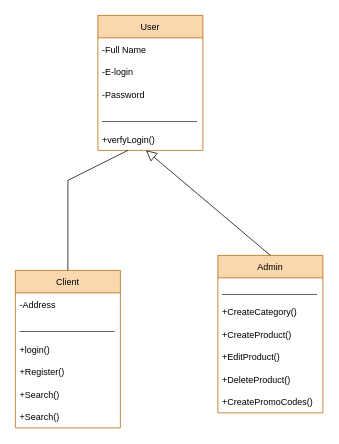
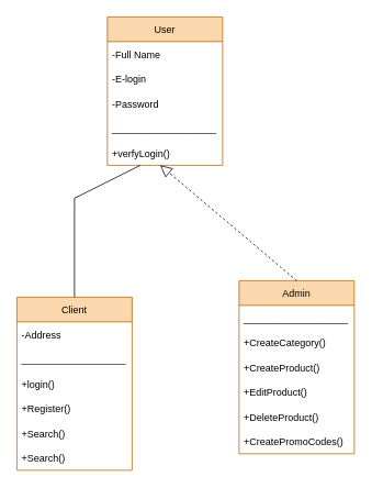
  <mxCell id="0" />
  <mxCell id="1" parent="0" />
  <mxCell id="2" value="User" style="swimlane;fontStyle=0;childLayout=stackLayout;horizontal=1;startSize=30;horizontalStack=0;resizeParent=1;resizeParentMax=0;resizeLast=0;collapsible=1;marginBottom=0;fillColor=#fad7ac;strokeColor=#b46504;" vertex="1" parent="1"><mxGeometry x="130" y="20" width="140" height="180" as="geometry" /></mxCell>
  <mxCell id="3" value="-Full Name" style="text;strokeColor=none;fillColor=none;align=left;verticalAlign=middle;spacingLeft=4;spacingRight=4;overflow=hidden;points=[[0,0.5],[1,0.5]];portConstraint=eastwest;rotatable=0;" vertex="1" parent="2"><mxGeometry y="30" width="140" height="30" as="geometry" /></mxCell>
  <mxCell id="4" value="-E-login" style="text;strokeColor=none;fillColor=none;align=left;verticalAlign=middle;spacingLeft=4;spacingRight=4;overflow=hidden;points=[[0,0.5],[1,0.5]];portConstraint=eastwest;rotatable=0;" vertex="1" parent="2"><mxGeometry y="60" width="140" height="30" as="geometry" /></mxCell>
  <mxCell id="5" value="-Password" style="text;strokeColor=none;fillColor=none;align=left;verticalAlign=middle;spacingLeft=4;spacingRight=4;overflow=hidden;points=[[0,0.5],[1,0.5]];portConstraint=eastwest;rotatable=0;" vertex="1" parent="2"><mxGeometry y="90" width="140" height="30" as="geometry" /></mxCell>
  <mxCell id="6" value="___________________" style="text;strokeColor=none;fillColor=none;align=left;verticalAlign=middle;spacingLeft=4;spacingRight=4;overflow=hidden;points=[[0,0.5],[1,0.5]];portConstraint=eastwest;rotatable=0;" vertex="1" parent="2"><mxGeometry y="120" width="140" height="30" as="geometry" /></mxCell>
  <mxCell id="7" value="+verfyLogin()" style="text;strokeColor=none;fillColor=none;align=left;verticalAlign=middle;spacingLeft=4;spacingRight=4;overflow=hidden;points=[[0,0.5],[1,0.5]];portConstraint=eastwest;rotatable=0;" vertex="1" parent="2"><mxGeometry y="150" width="140" height="30" as="geometry" /></mxCell>
  <mxCell id="8" value="Admin" style="swimlane;fontStyle=0;childLayout=stackLayout;horizontal=1;startSize=30;horizontalStack=0;resizeParent=1;resizeParentMax=0;resizeLast=0;collapsible=1;marginBottom=0;fillColor=#fad7ac;strokeColor=#b46504;" vertex="1" parent="1"><mxGeometry x="290" y="340" width="140" height="210" as="geometry" /></mxCell>
  <mxCell id="9" value="___________________" style="text;strokeColor=none;fillColor=none;align=left;verticalAlign=middle;spacingLeft=4;spacingRight=4;overflow=hidden;points=[[0,0.5],[1,0.5]];portConstraint=eastwest;rotatable=0;" vertex="1" parent="8"><mxGeometry y="30" width="140" height="30" as="geometry" /></mxCell>
  <mxCell id="10" value="+CreateCategory()" style="text;strokeColor=none;fillColor=none;align=left;verticalAlign=middle;spacingLeft=4;spacingRight=4;overflow=hidden;points=[[0,0.5],[1,0.5]];portConstraint=eastwest;rotatable=0;" vertex="1" parent="8"><mxGeometry y="60" width="140" height="30" as="geometry" /></mxCell>
  <mxCell id="11" value="+CreateProduct()" style="text;strokeColor=none;fillColor=none;align=left;verticalAlign=middle;spacingLeft=4;spacingRight=4;overflow=hidden;points=[[0,0.5],[1,0.5]];portConstraint=eastwest;rotatable=0;" vertex="1" parent="8"><mxGeometry y="90" width="140" height="30" as="geometry" /></mxCell>
  <mxCell id="12" value="+EditProduct()" style="text;strokeColor=none;fillColor=none;align=left;verticalAlign=middle;spacingLeft=4;spacingRight=4;overflow=hidden;points=[[0,0.5],[1,0.5]];portConstraint=eastwest;rotatable=0;" vertex="1" parent="8"><mxGeometry y="120" width="140" height="30" as="geometry" /></mxCell>
  <mxCell id="13" value="+DeleteProduct()" style="text;strokeColor=none;fillColor=none;align=left;verticalAlign=middle;spacingLeft=4;spacingRight=4;overflow=hidden;points=[[0,0.5],[1,0.5]];portConstraint=eastwest;rotatable=0;" vertex="1" parent="8"><mxGeometry y="150" width="140" height="30" as="geometry" /></mxCell>
  <mxCell id="14" value="+CreatePromoCodes()" style="text;strokeColor=none;fillColor=none;align=left;verticalAlign=middle;spacingLeft=4;spacingRight=4;overflow=hidden;points=[[0,0.5],[1,0.5]];portConstraint=eastwest;rotatable=0;" vertex="1" parent="8"><mxGeometry y="180" width="140" height="30" as="geometry" /></mxCell>
  <mxCell id="15" value="Client" style="swimlane;fontStyle=0;childLayout=stackLayout;horizontal=1;startSize=30;horizontalStack=0;resizeParent=1;resizeParentMax=0;resizeLast=0;collapsible=1;marginBottom=0;fillColor=#fad7ac;strokeColor=#b46504;" vertex="1" parent="1"><mxGeometry x="20" y="360" width="140" height="210" as="geometry" /></mxCell>
  <mxCell id="16" value="-Address" style="text;strokeColor=none;fillColor=none;align=left;verticalAlign=middle;spacingLeft=4;spacingRight=4;overflow=hidden;points=[[0,0.5],[1,0.5]];portConstraint=eastwest;rotatable=0;" vertex="1" parent="15"><mxGeometry y="30" width="140" height="30" as="geometry" /></mxCell>
  <mxCell id="17" value="___________________" style="text;strokeColor=none;fillColor=none;align=left;verticalAlign=middle;spacingLeft=4;spacingRight=4;overflow=hidden;points=[[0,0.5],[1,0.5]];portConstraint=eastwest;rotatable=0;" vertex="1" parent="15"><mxGeometry y="60" width="140" height="30" as="geometry" /></mxCell>
  <mxCell id="18" value="+login()" style="text;strokeColor=none;fillColor=none;align=left;verticalAlign=middle;spacingLeft=4;spacingRight=4;overflow=hidden;points=[[0,0.5],[1,0.5]];portConstraint=eastwest;rotatable=0;" vertex="1" parent="15"><mxGeometry y="90" width="140" height="30" as="geometry" /></mxCell>
  <mxCell id="19" value="+Register()" style="text;strokeColor=none;fillColor=none;align=left;verticalAlign=middle;spacingLeft=4;spacingRight=4;overflow=hidden;points=[[0,0.5],[1,0.5]];portConstraint=eastwest;rotatable=0;" vertex="1" parent="15"><mxGeometry y="120" width="140" height="30" as="geometry" /></mxCell>
  <mxCell id="20" value="+Search()" style="text;strokeColor=none;fillColor=none;align=left;verticalAlign=middle;spacingLeft=4;spacingRight=4;overflow=hidden;points=[[0,0.5],[1,0.5]];portConstraint=eastwest;rotatable=0;" vertex="1" parent="15"><mxGeometry y="150" width="140" height="30" as="geometry" /></mxCell>
  <mxCell id="21" value="+Search()" style="text;strokeColor=none;fillColor=none;align=left;verticalAlign=middle;spacingLeft=4;spacingRight=4;overflow=hidden;points=[[0,0.5],[1,0.5]];portConstraint=eastwest;rotatable=0;" vertex="1" parent="15"><mxGeometry y="180" width="140" height="30" as="geometry" /></mxCell>
  <mxCell id="22" value="" style="endArrow=none;endSize=16;endFill=0;html=1;rounded=0;exitX=0.5;exitY=0;exitDx=0;exitDy=0;" edge="1" parent="1" source="15" target="7"><mxGeometry width="160" relative="1" as="geometry"><mxPoint x="140" y="580" as="sourcePoint" /><mxPoint x="210" y="240" as="targetPoint" /><Array as="points"><mxPoint x="90" y="250" /><mxPoint x="90" y="240" /></Array></mxGeometry></mxCell>
- <mxCell id="23" value="" style="endArrow=block;endFill=0;endSize=12;html=1;rounded=0;entryX=0.458;entryY=0.998;entryDx=0;entryDy=0;entryPerimeter=0;exitX=0.5;exitY=0;exitDx=0;exitDy=0;" edge="1" parent="1" source="8" target="7"><mxGeometry width="160" relative="1" as="geometry"><mxPoint x="290" y="200" as="sourcePoint" /><mxPoint x="450" y="200" as="targetPoint" /></mxGeometry></mxCell>
+ <mxCell id="23" value="" style="endArrow=block;endFill=0;endSize=12;html=1;rounded=0;entryX=0.458;entryY=0.998;entryDx=0;entryDy=0;entryPerimeter=0;exitX=0.5;exitY=0;exitDx=0;exitDy=0;dashed=1;" edge="1" parent="1" source="8" target="7"><mxGeometry width="160" relative="1" as="geometry"><mxPoint x="290" y="200" as="sourcePoint" /><mxPoint x="450" y="200" as="targetPoint" /></mxGeometry></mxCell>
